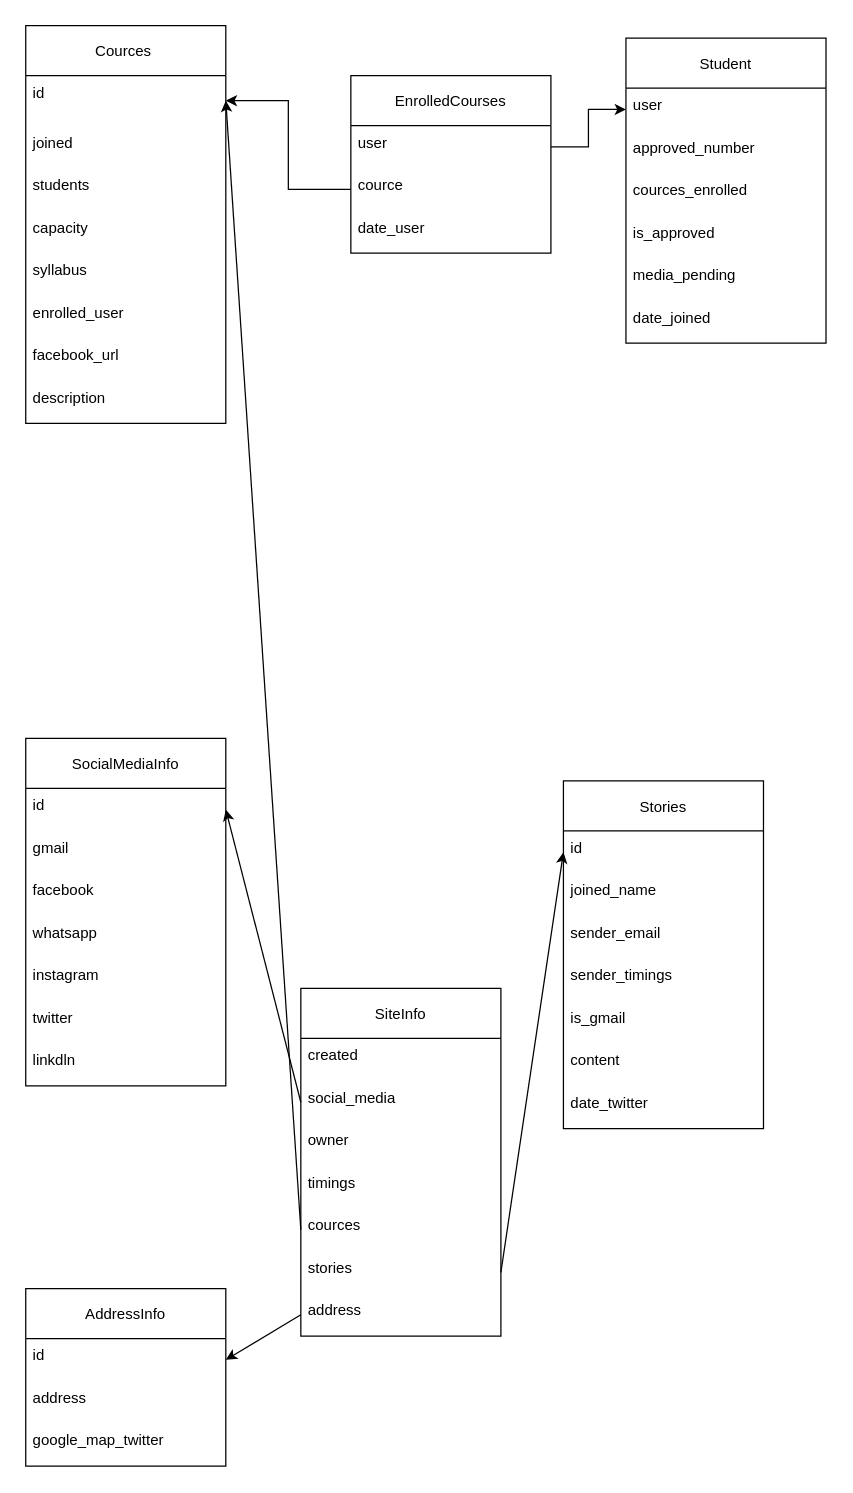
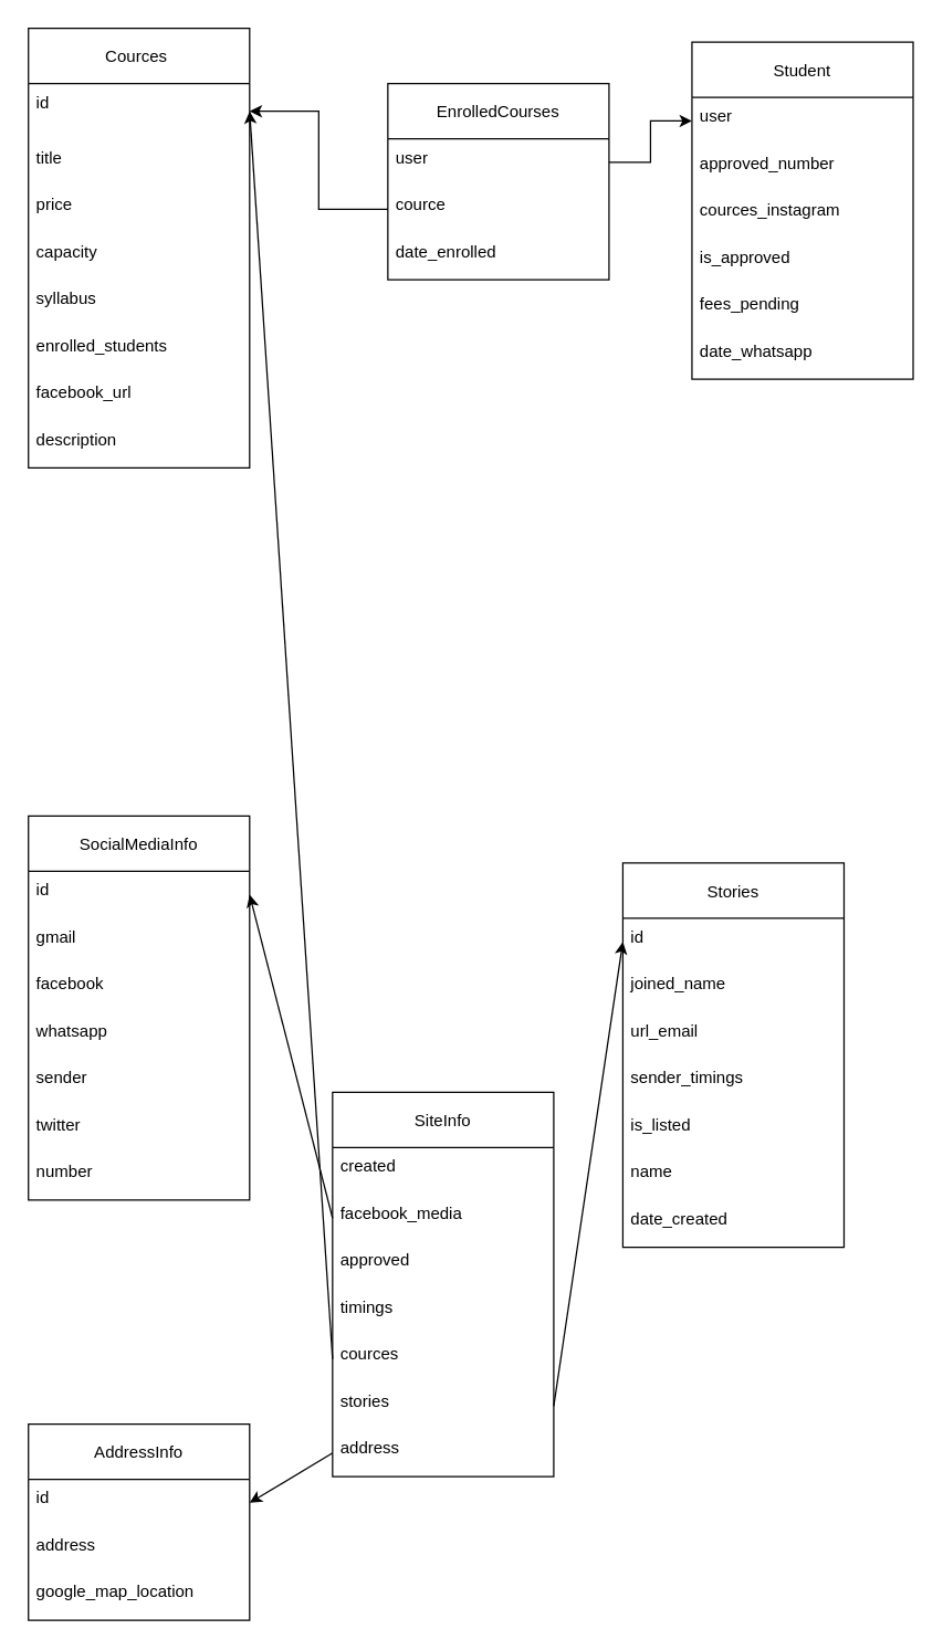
  <mxCell id="0" />
  <mxCell id="1" parent="0" />
  <mxCell id="2" value="Cources " style="swimlane;fontStyle=0;childLayout=stackLayout;horizontal=1;startSize=40;fillColor=none;horizontalStack=0;resizeParent=1;resizeParentMax=0;resizeLast=0;collapsible=1;marginBottom=0;" parent="1" vertex="1"><mxGeometry x="20" y="20" width="160" height="318" as="geometry"><mxRectangle x="350" y="-20" width="50" height="26" as="alternateBounds" /></mxGeometry></mxCell>
  <mxCell id="3" value="id" style="text;strokeColor=none;fillColor=none;align=left;verticalAlign=top;spacingLeft=4;spacingRight=4;overflow=hidden;rotatable=0;points=[[0,0.5],[1,0.5]];portConstraint=eastwest;" parent="2" vertex="1"><mxGeometry y="40" width="160" height="40" as="geometry" /></mxCell>
- <mxCell id="4" value="joined" style="text;strokeColor=none;fillColor=none;align=left;verticalAlign=top;spacingLeft=4;spacingRight=4;overflow=hidden;rotatable=0;points=[[0,0.5],[1,0.5]];portConstraint=eastwest;" parent="2" vertex="1"><mxGeometry y="80" width="160" height="34" as="geometry" /></mxCell>
- <mxCell id="5" value="students" style="text;strokeColor=none;fillColor=none;align=left;verticalAlign=top;spacingLeft=4;spacingRight=4;overflow=hidden;rotatable=0;points=[[0,0.5],[1,0.5]];portConstraint=eastwest;" parent="2" vertex="1"><mxGeometry y="114" width="160" height="34" as="geometry" /></mxCell>
+ <mxCell id="4" value="title" style="text;strokeColor=none;fillColor=none;align=left;verticalAlign=top;spacingLeft=4;spacingRight=4;overflow=hidden;rotatable=0;points=[[0,0.5],[1,0.5]];portConstraint=eastwest;" parent="2" vertex="1"><mxGeometry y="80" width="160" height="34" as="geometry" /></mxCell>
+ <mxCell id="5" value="price" style="text;strokeColor=none;fillColor=none;align=left;verticalAlign=top;spacingLeft=4;spacingRight=4;overflow=hidden;rotatable=0;points=[[0,0.5],[1,0.5]];portConstraint=eastwest;" parent="2" vertex="1"><mxGeometry y="114" width="160" height="34" as="geometry" /></mxCell>
  <mxCell id="6" value="capacity" style="text;strokeColor=none;fillColor=none;align=left;verticalAlign=top;spacingLeft=4;spacingRight=4;overflow=hidden;rotatable=0;points=[[0,0.5],[1,0.5]];portConstraint=eastwest;" parent="2" vertex="1"><mxGeometry y="148" width="160" height="34" as="geometry" /></mxCell>
  <mxCell id="7" value="syllabus" style="text;strokeColor=none;fillColor=none;align=left;verticalAlign=top;spacingLeft=4;spacingRight=4;overflow=hidden;rotatable=0;points=[[0,0.5],[1,0.5]];portConstraint=eastwest;" parent="2" vertex="1"><mxGeometry y="182" width="160" height="34" as="geometry" /></mxCell>
- <mxCell id="8" value="enrolled_user" style="text;strokeColor=none;fillColor=none;align=left;verticalAlign=top;spacingLeft=4;spacingRight=4;overflow=hidden;rotatable=0;points=[[0,0.5],[1,0.5]];portConstraint=eastwest;" parent="2" vertex="1"><mxGeometry y="216" width="160" height="34" as="geometry" /></mxCell>
+ <mxCell id="8" value="enrolled_students" style="text;strokeColor=none;fillColor=none;align=left;verticalAlign=top;spacingLeft=4;spacingRight=4;overflow=hidden;rotatable=0;points=[[0,0.5],[1,0.5]];portConstraint=eastwest;" parent="2" vertex="1"><mxGeometry y="216" width="160" height="34" as="geometry" /></mxCell>
  <mxCell id="9" value="facebook_url" style="text;strokeColor=none;fillColor=none;align=left;verticalAlign=top;spacingLeft=4;spacingRight=4;overflow=hidden;rotatable=0;points=[[0,0.5],[1,0.5]];portConstraint=eastwest;" parent="2" vertex="1"><mxGeometry y="250" width="160" height="34" as="geometry" /></mxCell>
  <mxCell id="10" value="description" style="text;strokeColor=none;fillColor=none;align=left;verticalAlign=top;spacingLeft=4;spacingRight=4;overflow=hidden;rotatable=0;points=[[0,0.5],[1,0.5]];portConstraint=eastwest;" parent="2" vertex="1"><mxGeometry y="284" width="160" height="34" as="geometry" /></mxCell>
  <mxCell id="11" value="Student" style="swimlane;fontStyle=0;childLayout=stackLayout;horizontal=1;startSize=40;fillColor=none;horizontalStack=0;resizeParent=1;resizeParentMax=0;resizeLast=0;collapsible=1;marginBottom=0;" parent="1" vertex="1"><mxGeometry x="500" y="30" width="160" height="244" as="geometry"><mxRectangle x="350" y="-20" width="50" height="26" as="alternateBounds" /></mxGeometry></mxCell>
  <mxCell id="12" value="user" style="text;strokeColor=none;fillColor=none;align=left;verticalAlign=top;spacingLeft=4;spacingRight=4;overflow=hidden;rotatable=0;points=[[0,0.5],[1,0.5]];portConstraint=eastwest;" parent="11" vertex="1"><mxGeometry y="40" width="160" height="34" as="geometry" /></mxCell>
  <mxCell id="13" value="approved_number" style="text;strokeColor=none;fillColor=none;align=left;verticalAlign=top;spacingLeft=4;spacingRight=4;overflow=hidden;rotatable=0;points=[[0,0.5],[1,0.5]];portConstraint=eastwest;" parent="11" vertex="1"><mxGeometry y="74" width="160" height="34" as="geometry" /></mxCell>
- <mxCell id="14" value="cources_enrolled" style="text;strokeColor=none;fillColor=none;align=left;verticalAlign=top;spacingLeft=4;spacingRight=4;overflow=hidden;rotatable=0;points=[[0,0.5],[1,0.5]];portConstraint=eastwest;" parent="11" vertex="1"><mxGeometry y="108" width="160" height="34" as="geometry" /></mxCell>
+ <mxCell id="14" value="cources_instagram" style="text;strokeColor=none;fillColor=none;align=left;verticalAlign=top;spacingLeft=4;spacingRight=4;overflow=hidden;rotatable=0;points=[[0,0.5],[1,0.5]];portConstraint=eastwest;" parent="11" vertex="1"><mxGeometry y="108" width="160" height="34" as="geometry" /></mxCell>
  <mxCell id="15" value="is_approved" style="text;strokeColor=none;fillColor=none;align=left;verticalAlign=top;spacingLeft=4;spacingRight=4;overflow=hidden;rotatable=0;points=[[0,0.5],[1,0.5]];portConstraint=eastwest;" parent="11" vertex="1"><mxGeometry y="142" width="160" height="34" as="geometry" /></mxCell>
- <mxCell id="16" value="media_pending" style="text;strokeColor=none;fillColor=none;align=left;verticalAlign=top;spacingLeft=4;spacingRight=4;overflow=hidden;rotatable=0;points=[[0,0.5],[1,0.5]];portConstraint=eastwest;" parent="11" vertex="1"><mxGeometry y="176" width="160" height="34" as="geometry" /></mxCell>
- <mxCell id="17" value="date_joined" style="text;strokeColor=none;fillColor=none;align=left;verticalAlign=top;spacingLeft=4;spacingRight=4;overflow=hidden;rotatable=0;points=[[0,0.5],[1,0.5]];portConstraint=eastwest;" parent="11" vertex="1"><mxGeometry y="210" width="160" height="34" as="geometry" /></mxCell>
+ <mxCell id="16" value="fees_pending" style="text;strokeColor=none;fillColor=none;align=left;verticalAlign=top;spacingLeft=4;spacingRight=4;overflow=hidden;rotatable=0;points=[[0,0.5],[1,0.5]];portConstraint=eastwest;" parent="11" vertex="1"><mxGeometry y="176" width="160" height="34" as="geometry" /></mxCell>
+ <mxCell id="17" value="date_whatsapp" style="text;strokeColor=none;fillColor=none;align=left;verticalAlign=top;spacingLeft=4;spacingRight=4;overflow=hidden;rotatable=0;points=[[0,0.5],[1,0.5]];portConstraint=eastwest;" parent="11" vertex="1"><mxGeometry y="210" width="160" height="34" as="geometry" /></mxCell>
  <mxCell id="18" value="EnrolledCourses" style="swimlane;fontStyle=0;childLayout=stackLayout;horizontal=1;startSize=40;fillColor=none;horizontalStack=0;resizeParent=1;resizeParentMax=0;resizeLast=0;collapsible=1;marginBottom=0;" parent="1" vertex="1"><mxGeometry x="280" y="60" width="160" height="142" as="geometry"><mxRectangle x="350" y="-20" width="50" height="26" as="alternateBounds" /></mxGeometry></mxCell>
  <mxCell id="19" value="user" style="text;strokeColor=none;fillColor=none;align=left;verticalAlign=top;spacingLeft=4;spacingRight=4;overflow=hidden;rotatable=0;points=[[0,0.5],[1,0.5]];portConstraint=eastwest;" parent="18" vertex="1"><mxGeometry y="40" width="160" height="34" as="geometry" /></mxCell>
  <mxCell id="20" value="cource" style="text;strokeColor=none;fillColor=none;align=left;verticalAlign=top;spacingLeft=4;spacingRight=4;overflow=hidden;rotatable=0;points=[[0,0.5],[1,0.5]];portConstraint=eastwest;" parent="18" vertex="1"><mxGeometry y="74" width="160" height="34" as="geometry" /></mxCell>
- <mxCell id="21" value="date_user" style="text;strokeColor=none;fillColor=none;align=left;verticalAlign=top;spacingLeft=4;spacingRight=4;overflow=hidden;rotatable=0;points=[[0,0.5],[1,0.5]];portConstraint=eastwest;" parent="18" vertex="1"><mxGeometry y="108" width="160" height="34" as="geometry" /></mxCell>
+ <mxCell id="21" value="date_enrolled" style="text;strokeColor=none;fillColor=none;align=left;verticalAlign=top;spacingLeft=4;spacingRight=4;overflow=hidden;rotatable=0;points=[[0,0.5],[1,0.5]];portConstraint=eastwest;" parent="18" vertex="1"><mxGeometry y="108" width="160" height="34" as="geometry" /></mxCell>
  <mxCell id="22" style="edgeStyle=orthogonalEdgeStyle;rounded=0;orthogonalLoop=1;jettySize=auto;html=1;exitX=1;exitY=0.5;exitDx=0;exitDy=0;entryX=0;entryY=0.5;entryDx=0;entryDy=0;" parent="1" source="19" target="12" edge="1"><mxGeometry relative="1" as="geometry" /></mxCell>
  <mxCell id="23" style="edgeStyle=orthogonalEdgeStyle;rounded=0;orthogonalLoop=1;jettySize=auto;html=1;exitX=0;exitY=0.5;exitDx=0;exitDy=0;entryX=1;entryY=0.5;entryDx=0;entryDy=0;" parent="1" source="20" target="3" edge="1"><mxGeometry relative="1" as="geometry" /></mxCell>
  <mxCell id="24" value="SiteInfo" style="swimlane;fontStyle=0;childLayout=stackLayout;horizontal=1;startSize=40;fillColor=none;horizontalStack=0;resizeParent=1;resizeParentMax=0;resizeLast=0;collapsible=1;marginBottom=0;" vertex="1" parent="1"><mxGeometry x="240" y="790" width="160" height="278" as="geometry"><mxRectangle x="350" y="-20" width="50" height="26" as="alternateBounds" /></mxGeometry></mxCell>
  <mxCell id="25" value="created" style="text;strokeColor=none;fillColor=none;align=left;verticalAlign=top;spacingLeft=4;spacingRight=4;overflow=hidden;rotatable=0;points=[[0,0.5],[1,0.5]];portConstraint=eastwest;" vertex="1" parent="24"><mxGeometry y="40" width="160" height="34" as="geometry" /></mxCell>
- <mxCell id="26" value="social_media" style="text;strokeColor=none;fillColor=none;align=left;verticalAlign=top;spacingLeft=4;spacingRight=4;overflow=hidden;rotatable=0;points=[[0,0.5],[1,0.5]];portConstraint=eastwest;" vertex="1" parent="24"><mxGeometry y="74" width="160" height="34" as="geometry" /></mxCell>
- <mxCell id="27" value="owner" style="text;strokeColor=none;fillColor=none;align=left;verticalAlign=top;spacingLeft=4;spacingRight=4;overflow=hidden;rotatable=0;points=[[0,0.5],[1,0.5]];portConstraint=eastwest;" vertex="1" parent="24"><mxGeometry y="108" width="160" height="34" as="geometry" /></mxCell>
+ <mxCell id="26" value="facebook_media" style="text;strokeColor=none;fillColor=none;align=left;verticalAlign=top;spacingLeft=4;spacingRight=4;overflow=hidden;rotatable=0;points=[[0,0.5],[1,0.5]];portConstraint=eastwest;" vertex="1" parent="24"><mxGeometry y="74" width="160" height="34" as="geometry" /></mxCell>
+ <mxCell id="27" value="approved" style="text;strokeColor=none;fillColor=none;align=left;verticalAlign=top;spacingLeft=4;spacingRight=4;overflow=hidden;rotatable=0;points=[[0,0.5],[1,0.5]];portConstraint=eastwest;" vertex="1" parent="24"><mxGeometry y="108" width="160" height="34" as="geometry" /></mxCell>
  <mxCell id="28" value="timings" style="text;strokeColor=none;fillColor=none;align=left;verticalAlign=top;spacingLeft=4;spacingRight=4;overflow=hidden;rotatable=0;points=[[0,0.5],[1,0.5]];portConstraint=eastwest;" vertex="1" parent="24"><mxGeometry y="142" width="160" height="34" as="geometry" /></mxCell>
  <mxCell id="29" value="cources" style="text;strokeColor=none;fillColor=none;align=left;verticalAlign=top;spacingLeft=4;spacingRight=4;overflow=hidden;rotatable=0;points=[[0,0.5],[1,0.5]];portConstraint=eastwest;" vertex="1" parent="24"><mxGeometry y="176" width="160" height="34" as="geometry" /></mxCell>
  <mxCell id="30" value="stories" style="text;strokeColor=none;fillColor=none;align=left;verticalAlign=top;spacingLeft=4;spacingRight=4;overflow=hidden;rotatable=0;points=[[0,0.5],[1,0.5]];portConstraint=eastwest;" vertex="1" parent="24"><mxGeometry y="210" width="160" height="34" as="geometry" /></mxCell>
  <mxCell id="31" value="address" style="text;strokeColor=none;fillColor=none;align=left;verticalAlign=top;spacingLeft=4;spacingRight=4;overflow=hidden;rotatable=0;points=[[0,0.5],[1,0.5]];portConstraint=eastwest;" vertex="1" parent="24"><mxGeometry y="244" width="160" height="34" as="geometry" /></mxCell>
  <mxCell id="32" value="SocialMediaInfo" style="swimlane;fontStyle=0;childLayout=stackLayout;horizontal=1;startSize=40;fillColor=none;horizontalStack=0;resizeParent=1;resizeParentMax=0;resizeLast=0;collapsible=1;marginBottom=0;" vertex="1" parent="1"><mxGeometry x="20" y="590" width="160" height="278" as="geometry"><mxRectangle x="350" y="-20" width="50" height="26" as="alternateBounds" /></mxGeometry></mxCell>
  <mxCell id="33" value="id" style="text;strokeColor=none;fillColor=none;align=left;verticalAlign=top;spacingLeft=4;spacingRight=4;overflow=hidden;rotatable=0;points=[[0,0.5],[1,0.5]];portConstraint=eastwest;" vertex="1" parent="32"><mxGeometry y="40" width="160" height="34" as="geometry" /></mxCell>
  <mxCell id="34" value="gmail" style="text;strokeColor=none;fillColor=none;align=left;verticalAlign=top;spacingLeft=4;spacingRight=4;overflow=hidden;rotatable=0;points=[[0,0.5],[1,0.5]];portConstraint=eastwest;" vertex="1" parent="32"><mxGeometry y="74" width="160" height="34" as="geometry" /></mxCell>
  <mxCell id="35" value="facebook" style="text;strokeColor=none;fillColor=none;align=left;verticalAlign=top;spacingLeft=4;spacingRight=4;overflow=hidden;rotatable=0;points=[[0,0.5],[1,0.5]];portConstraint=eastwest;" vertex="1" parent="32"><mxGeometry y="108" width="160" height="34" as="geometry" /></mxCell>
  <mxCell id="36" value="whatsapp" style="text;strokeColor=none;fillColor=none;align=left;verticalAlign=top;spacingLeft=4;spacingRight=4;overflow=hidden;rotatable=0;points=[[0,0.5],[1,0.5]];portConstraint=eastwest;" vertex="1" parent="32"><mxGeometry y="142" width="160" height="34" as="geometry" /></mxCell>
- <mxCell id="37" value="instagram" style="text;strokeColor=none;fillColor=none;align=left;verticalAlign=top;spacingLeft=4;spacingRight=4;overflow=hidden;rotatable=0;points=[[0,0.5],[1,0.5]];portConstraint=eastwest;" vertex="1" parent="32"><mxGeometry y="176" width="160" height="34" as="geometry" /></mxCell>
+ <mxCell id="37" value="sender" style="text;strokeColor=none;fillColor=none;align=left;verticalAlign=top;spacingLeft=4;spacingRight=4;overflow=hidden;rotatable=0;points=[[0,0.5],[1,0.5]];portConstraint=eastwest;" vertex="1" parent="32"><mxGeometry y="176" width="160" height="34" as="geometry" /></mxCell>
  <mxCell id="38" value="twitter" style="text;strokeColor=none;fillColor=none;align=left;verticalAlign=top;spacingLeft=4;spacingRight=4;overflow=hidden;rotatable=0;points=[[0,0.5],[1,0.5]];portConstraint=eastwest;" vertex="1" parent="32"><mxGeometry y="210" width="160" height="34" as="geometry" /></mxCell>
- <mxCell id="39" value="linkdln" style="text;strokeColor=none;fillColor=none;align=left;verticalAlign=top;spacingLeft=4;spacingRight=4;overflow=hidden;rotatable=0;points=[[0,0.5],[1,0.5]];portConstraint=eastwest;" vertex="1" parent="32"><mxGeometry y="244" width="160" height="34" as="geometry" /></mxCell>
+ <mxCell id="39" value="number" style="text;strokeColor=none;fillColor=none;align=left;verticalAlign=top;spacingLeft=4;spacingRight=4;overflow=hidden;rotatable=0;points=[[0,0.5],[1,0.5]];portConstraint=eastwest;" vertex="1" parent="32"><mxGeometry y="244" width="160" height="34" as="geometry" /></mxCell>
  <mxCell id="40" value="AddressInfo" style="swimlane;fontStyle=0;childLayout=stackLayout;horizontal=1;startSize=40;fillColor=none;horizontalStack=0;resizeParent=1;resizeParentMax=0;resizeLast=0;collapsible=1;marginBottom=0;" vertex="1" parent="1"><mxGeometry x="20" y="1030" width="160" height="142" as="geometry"><mxRectangle x="350" y="-20" width="50" height="26" as="alternateBounds" /></mxGeometry></mxCell>
  <mxCell id="41" value="id" style="text;strokeColor=none;fillColor=none;align=left;verticalAlign=top;spacingLeft=4;spacingRight=4;overflow=hidden;rotatable=0;points=[[0,0.5],[1,0.5]];portConstraint=eastwest;" vertex="1" parent="40"><mxGeometry y="40" width="160" height="34" as="geometry" /></mxCell>
  <mxCell id="42" value="address" style="text;strokeColor=none;fillColor=none;align=left;verticalAlign=top;spacingLeft=4;spacingRight=4;overflow=hidden;rotatable=0;points=[[0,0.5],[1,0.5]];portConstraint=eastwest;" vertex="1" parent="40"><mxGeometry y="74" width="160" height="34" as="geometry" /></mxCell>
- <mxCell id="43" value="google_map_twitter" style="text;strokeColor=none;fillColor=none;align=left;verticalAlign=top;spacingLeft=4;spacingRight=4;overflow=hidden;rotatable=0;points=[[0,0.5],[1,0.5]];portConstraint=eastwest;" vertex="1" parent="40"><mxGeometry y="108" width="160" height="34" as="geometry" /></mxCell>
+ <mxCell id="43" value="google_map_location" style="text;strokeColor=none;fillColor=none;align=left;verticalAlign=top;spacingLeft=4;spacingRight=4;overflow=hidden;rotatable=0;points=[[0,0.5],[1,0.5]];portConstraint=eastwest;" vertex="1" parent="40"><mxGeometry y="108" width="160" height="34" as="geometry" /></mxCell>
  <mxCell id="44" value="Stories" style="swimlane;fontStyle=0;childLayout=stackLayout;horizontal=1;startSize=40;fillColor=none;horizontalStack=0;resizeParent=1;resizeParentMax=0;resizeLast=0;collapsible=1;marginBottom=0;" vertex="1" parent="1"><mxGeometry x="450" y="624" width="160" height="278" as="geometry"><mxRectangle x="350" y="-20" width="50" height="26" as="alternateBounds" /></mxGeometry></mxCell>
  <mxCell id="45" value="id" style="text;strokeColor=none;fillColor=none;align=left;verticalAlign=top;spacingLeft=4;spacingRight=4;overflow=hidden;rotatable=0;points=[[0,0.5],[1,0.5]];portConstraint=eastwest;" vertex="1" parent="44"><mxGeometry y="40" width="160" height="34" as="geometry" /></mxCell>
  <mxCell id="46" value="joined_name" style="text;strokeColor=none;fillColor=none;align=left;verticalAlign=top;spacingLeft=4;spacingRight=4;overflow=hidden;rotatable=0;points=[[0,0.5],[1,0.5]];portConstraint=eastwest;" vertex="1" parent="44"><mxGeometry y="74" width="160" height="34" as="geometry" /></mxCell>
- <mxCell id="47" value="sender_email" style="text;strokeColor=none;fillColor=none;align=left;verticalAlign=top;spacingLeft=4;spacingRight=4;overflow=hidden;rotatable=0;points=[[0,0.5],[1,0.5]];portConstraint=eastwest;" vertex="1" parent="44"><mxGeometry y="108" width="160" height="34" as="geometry" /></mxCell>
+ <mxCell id="47" value="url_email" style="text;strokeColor=none;fillColor=none;align=left;verticalAlign=top;spacingLeft=4;spacingRight=4;overflow=hidden;rotatable=0;points=[[0,0.5],[1,0.5]];portConstraint=eastwest;" vertex="1" parent="44"><mxGeometry y="108" width="160" height="34" as="geometry" /></mxCell>
  <mxCell id="48" value="sender_timings" style="text;strokeColor=none;fillColor=none;align=left;verticalAlign=top;spacingLeft=4;spacingRight=4;overflow=hidden;rotatable=0;points=[[0,0.5],[1,0.5]];portConstraint=eastwest;" vertex="1" parent="44"><mxGeometry y="142" width="160" height="34" as="geometry" /></mxCell>
- <mxCell id="49" value="is_gmail" style="text;strokeColor=none;fillColor=none;align=left;verticalAlign=top;spacingLeft=4;spacingRight=4;overflow=hidden;rotatable=0;points=[[0,0.5],[1,0.5]];portConstraint=eastwest;" vertex="1" parent="44"><mxGeometry y="176" width="160" height="34" as="geometry" /></mxCell>
- <mxCell id="50" value="content" style="text;strokeColor=none;fillColor=none;align=left;verticalAlign=top;spacingLeft=4;spacingRight=4;overflow=hidden;rotatable=0;points=[[0,0.5],[1,0.5]];portConstraint=eastwest;" vertex="1" parent="44"><mxGeometry y="210" width="160" height="34" as="geometry" /></mxCell>
- <mxCell id="51" value="date_twitter" style="text;strokeColor=none;fillColor=none;align=left;verticalAlign=top;spacingLeft=4;spacingRight=4;overflow=hidden;rotatable=0;points=[[0,0.5],[1,0.5]];portConstraint=eastwest;" vertex="1" parent="44"><mxGeometry y="244" width="160" height="34" as="geometry" /></mxCell>
+ <mxCell id="49" value="is_listed" style="text;strokeColor=none;fillColor=none;align=left;verticalAlign=top;spacingLeft=4;spacingRight=4;overflow=hidden;rotatable=0;points=[[0,0.5],[1,0.5]];portConstraint=eastwest;" vertex="1" parent="44"><mxGeometry y="176" width="160" height="34" as="geometry" /></mxCell>
+ <mxCell id="50" value="name" style="text;strokeColor=none;fillColor=none;align=left;verticalAlign=top;spacingLeft=4;spacingRight=4;overflow=hidden;rotatable=0;points=[[0,0.5],[1,0.5]];portConstraint=eastwest;" vertex="1" parent="44"><mxGeometry y="210" width="160" height="34" as="geometry" /></mxCell>
+ <mxCell id="51" value="date_created" style="text;strokeColor=none;fillColor=none;align=left;verticalAlign=top;spacingLeft=4;spacingRight=4;overflow=hidden;rotatable=0;points=[[0,0.5],[1,0.5]];portConstraint=eastwest;" vertex="1" parent="44"><mxGeometry y="244" width="160" height="34" as="geometry" /></mxCell>
  <mxCell id="52" style="edgeStyle=none;html=1;exitX=0;exitY=0.5;exitDx=0;exitDy=0;entryX=1;entryY=0.5;entryDx=0;entryDy=0;" edge="1" parent="1" source="31" target="41"><mxGeometry relative="1" as="geometry" /></mxCell>
  <mxCell id="53" style="edgeStyle=none;html=1;exitX=0;exitY=0.5;exitDx=0;exitDy=0;entryX=1;entryY=0.5;entryDx=0;entryDy=0;" edge="1" parent="1" source="26" target="33"><mxGeometry relative="1" as="geometry" /></mxCell>
  <mxCell id="54" style="edgeStyle=none;html=1;exitX=1;exitY=0.5;exitDx=0;exitDy=0;entryX=0;entryY=0.5;entryDx=0;entryDy=0;" edge="1" parent="1" source="30" target="45"><mxGeometry relative="1" as="geometry" /></mxCell>
  <mxCell id="55" style="edgeStyle=none;html=1;exitX=0;exitY=0.5;exitDx=0;exitDy=0;entryX=1;entryY=0.5;entryDx=0;entryDy=0;" edge="1" parent="1" source="29" target="3"><mxGeometry relative="1" as="geometry" /></mxCell>
